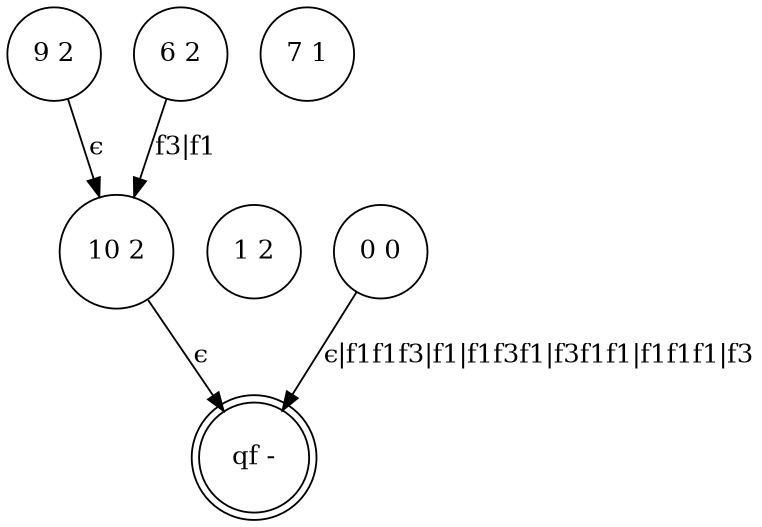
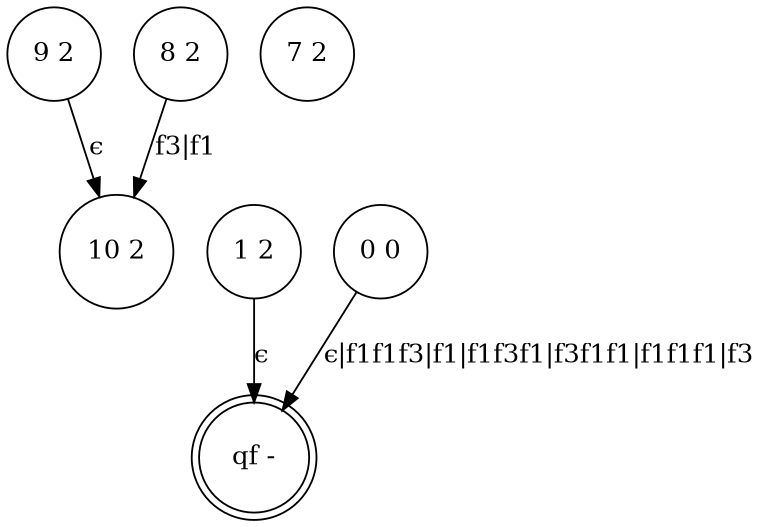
  digraph {
    node [shape=circle]
    "qf -" [shape=doublecircle]
    "10 2"
    "9 2"
    n4 [label="1 2"]
-   "7 2" [label="7 1"]
+   "7 2"
    "0 0"
-   "8 2" [label="6 2"]
-   "10 2" -> "qf -" [label="ϵ"]
+   "8 2"
+   n4 -> "qf -" [label="ϵ"]
    "9 2" -> "10 2" [label="ϵ"]
    "0 0" -> "qf -" [label="ϵ|f1f1f3|f1|f1f3f1|f3f1f1|f1f1f1|f3"]
    "8 2" -> "10 2" [label="f3|f1"]
  }
